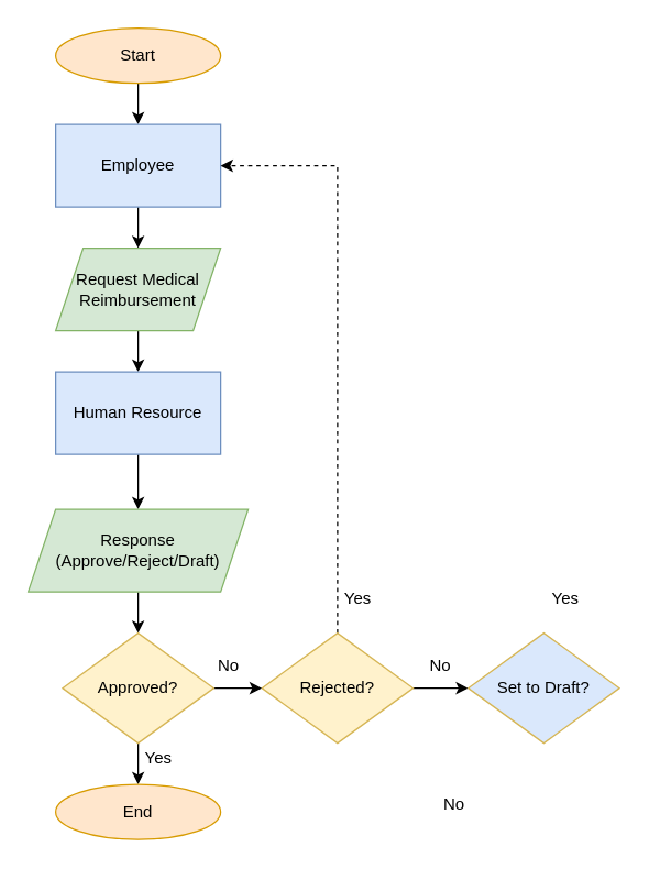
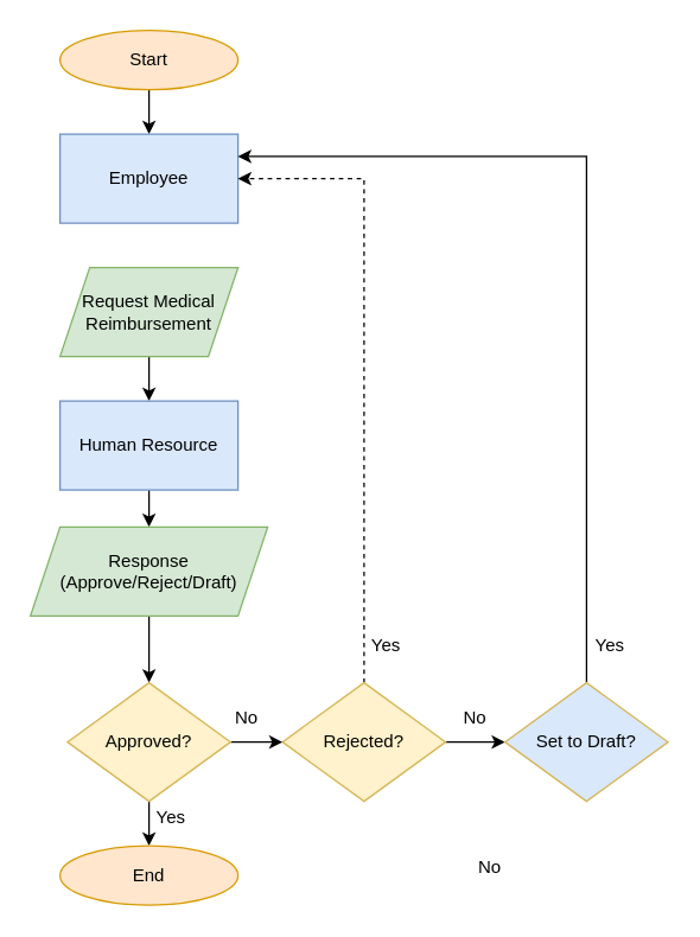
  <mxCell id="0" />
  <mxCell id="1" parent="0" />
  <mxCell id="2" style="edgeStyle=orthogonalEdgeStyle;rounded=0;orthogonalLoop=1;jettySize=auto;html=1;entryX=0.5;entryY=0;entryDx=0;entryDy=0;" edge="1" parent="1" source="3" target="5"><mxGeometry relative="1" as="geometry" /></mxCell>
  <mxCell id="3" value="Start" style="ellipse;whiteSpace=wrap;html=1;fillColor=#ffe6cc;strokeColor=#d79b00;" vertex="1" parent="1"><mxGeometry x="40" y="20" width="120" height="40" as="geometry" /></mxCell>
- <mxCell id="4" value="" style="edgeStyle=orthogonalEdgeStyle;rounded=0;orthogonalLoop=1;jettySize=auto;html=1;" edge="1" parent="1" source="5" target="7"><mxGeometry relative="1" as="geometry" /></mxCell>
  <mxCell id="5" value="Employee" style="whiteSpace=wrap;html=1;fillColor=#dae8fc;strokeColor=#6c8ebf;" vertex="1" parent="1"><mxGeometry x="40" y="90" width="120" height="60" as="geometry" /></mxCell>
  <mxCell id="6" value="" style="edgeStyle=orthogonalEdgeStyle;rounded=0;orthogonalLoop=1;jettySize=auto;html=1;" edge="1" parent="1" source="7" target="9"><mxGeometry relative="1" as="geometry" /></mxCell>
  <mxCell id="7" value="Request Medical Reimbursement" style="shape=parallelogram;perimeter=parallelogramPerimeter;whiteSpace=wrap;html=1;fixedSize=1;fillColor=#d5e8d4;strokeColor=#82b366;" vertex="1" parent="1"><mxGeometry x="40" y="180" width="120" height="60" as="geometry" /></mxCell>
  <mxCell id="8" value="" style="edgeStyle=orthogonalEdgeStyle;rounded=0;orthogonalLoop=1;jettySize=auto;html=1;" edge="1" parent="1" source="9" target="11"><mxGeometry relative="1" as="geometry" /></mxCell>
  <mxCell id="9" value="Human Resource" style="whiteSpace=wrap;html=1;fillColor=#dae8fc;strokeColor=#6c8ebf;" vertex="1" parent="1"><mxGeometry x="40" y="270" width="120" height="60" as="geometry" /></mxCell>
  <mxCell id="10" value="" style="edgeStyle=orthogonalEdgeStyle;rounded=0;orthogonalLoop=1;jettySize=auto;html=1;" edge="1" parent="1" source="11" target="19"><mxGeometry relative="1" as="geometry" /></mxCell>
- <mxCell id="11" value="Response (Approve/Reject/Draft)" style="shape=parallelogram;perimeter=parallelogramPerimeter;whiteSpace=wrap;html=1;fixedSize=1;fillColor=#d5e8d4;strokeColor=#82b366;" vertex="1" parent="1"><mxGeometry x="20" y="370" width="160" height="60" as="geometry" /></mxCell>
+ <mxCell id="11" value="Response (Approve/Reject/Draft)" style="shape=parallelogram;perimeter=parallelogramPerimeter;whiteSpace=wrap;html=1;fixedSize=1;fillColor=#d5e8d4;strokeColor=#82b366;" vertex="1" parent="1"><mxGeometry x="20" y="355" width="160" height="60" as="geometry" /></mxCell>
  <mxCell id="12" style="edgeStyle=orthogonalEdgeStyle;rounded=0;orthogonalLoop=1;jettySize=auto;html=1;dashed=1;" edge="1" parent="1" source="14" target="5"><mxGeometry relative="1" as="geometry"><mxPoint x="270" y="130" as="targetPoint" /><Array as="points"><mxPoint x="245" y="120" /></Array></mxGeometry></mxCell>
  <mxCell id="13" value="" style="edgeStyle=orthogonalEdgeStyle;rounded=0;orthogonalLoop=1;jettySize=auto;html=1;" edge="1" parent="1" source="14" target="16"><mxGeometry relative="1" as="geometry" /></mxCell>
  <mxCell id="14" value="Rejected?" style="rhombus;whiteSpace=wrap;html=1;fillColor=#fff2cc;strokeColor=#d6b656;" vertex="1" parent="1"><mxGeometry x="190" y="460" width="110" height="80" as="geometry" /></mxCell>
+ <mxCell id="15" style="edgeStyle=orthogonalEdgeStyle;rounded=0;orthogonalLoop=1;jettySize=auto;html=1;entryX=1;entryY=0.25;entryDx=0;entryDy=0;" edge="1" parent="1" source="16" target="5"><mxGeometry relative="1" as="geometry"><Array as="points"><mxPoint x="395" y="105" /></Array></mxGeometry></mxCell>
  <mxCell id="16" value="Set to Draft?" style="rhombus;whiteSpace=wrap;html=1;fillColor=#dae8fc;strokeColor=#d6b656;" vertex="1" parent="1"><mxGeometry x="340" y="460" width="110" height="80" as="geometry" /></mxCell>
  <mxCell id="17" value="" style="edgeStyle=orthogonalEdgeStyle;rounded=0;orthogonalLoop=1;jettySize=auto;html=1;" edge="1" parent="1" source="19" target="20"><mxGeometry relative="1" as="geometry" /></mxCell>
  <mxCell id="18" value="" style="edgeStyle=orthogonalEdgeStyle;rounded=0;orthogonalLoop=1;jettySize=auto;html=1;" edge="1" parent="1" source="19" target="14"><mxGeometry relative="1" as="geometry" /></mxCell>
  <mxCell id="19" value="Approved?" style="rhombus;whiteSpace=wrap;html=1;fillColor=#fff2cc;strokeColor=#d6b656;" vertex="1" parent="1"><mxGeometry x="45" y="460" width="110" height="80" as="geometry" /></mxCell>
  <mxCell id="20" value="End" style="ellipse;whiteSpace=wrap;html=1;fillColor=#ffe6cc;strokeColor=#d79b00;" vertex="1" parent="1"><mxGeometry x="40" y="570" width="120" height="40" as="geometry" /></mxCell>
  <mxCell id="21" value="No" style="text;html=1;strokeColor=none;fillColor=none;align=center;verticalAlign=middle;whiteSpace=wrap;rounded=0;" vertex="1" parent="1"><mxGeometry x="136" y="469" width="60" height="30" as="geometry" /></mxCell>
  <mxCell id="22" value="No" style="text;html=1;strokeColor=none;fillColor=none;align=center;verticalAlign=middle;whiteSpace=wrap;rounded=0;" vertex="1" parent="1"><mxGeometry x="290" y="469" width="60" height="30" as="geometry" /></mxCell>
  <mxCell id="23" value="Yes" style="text;html=1;strokeColor=none;fillColor=none;align=center;verticalAlign=middle;whiteSpace=wrap;rounded=0;" vertex="1" parent="1"><mxGeometry x="85" y="536" width="60" height="30" as="geometry" /></mxCell>
  <mxCell id="24" value="Yes" style="text;html=1;strokeColor=none;fillColor=none;align=center;verticalAlign=middle;whiteSpace=wrap;rounded=0;" vertex="1" parent="1"><mxGeometry x="230" y="420" width="60" height="30" as="geometry" /></mxCell>
  <mxCell id="25" value="Yes" style="text;html=1;strokeColor=none;fillColor=none;align=center;verticalAlign=middle;whiteSpace=wrap;rounded=0;" vertex="1" parent="1"><mxGeometry x="381" y="420" width="60" height="30" as="geometry" /></mxCell>
  <mxCell id="26" value="No" style="text;html=1;strokeColor=none;fillColor=none;align=center;verticalAlign=middle;whiteSpace=wrap;rounded=0;" vertex="1" parent="1"><mxGeometry x="300" y="570" width="60" height="30" as="geometry" /></mxCell>
